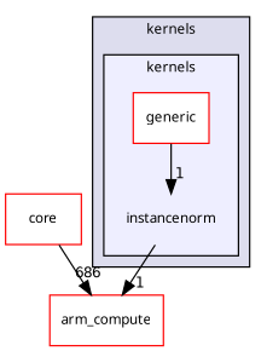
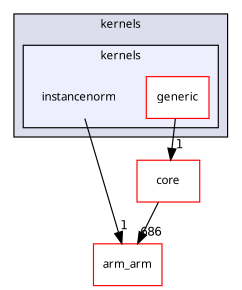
  digraph {
    compound=true
    fontname="Noto Sans"
    node [fontname="Noto Sans" fontsize=10 shape=box color=red fillcolor=white style=filled]
    edge [fontname="Noto Sans" headlabel=1 labeldistance=1.5 labelfontname=Helvetica labelfontsize=10]
    n1 [label=instancenorm shape=plaintext color="" fillcolor="" style=""]
    n2 [label=generic]
-   n3 [label=arm_compute]
+   n3 [label=arm_arm]
    n4 [label=core]
    subgraph cluster_1 {
      bgcolor="#ddddee"
      fontsize=10
      label=kernels
      pencolor=black
      subgraph cluster_2 {
        bgcolor="#eeeeff"
        fontsize=10
        label=kernels
        pencolor=black
        n1
        n2
      }
    }
    n1 -> n3
-   n2 -> n1
+   n2 -> n4
    n4 -> n3 [headlabel=686]
  }
